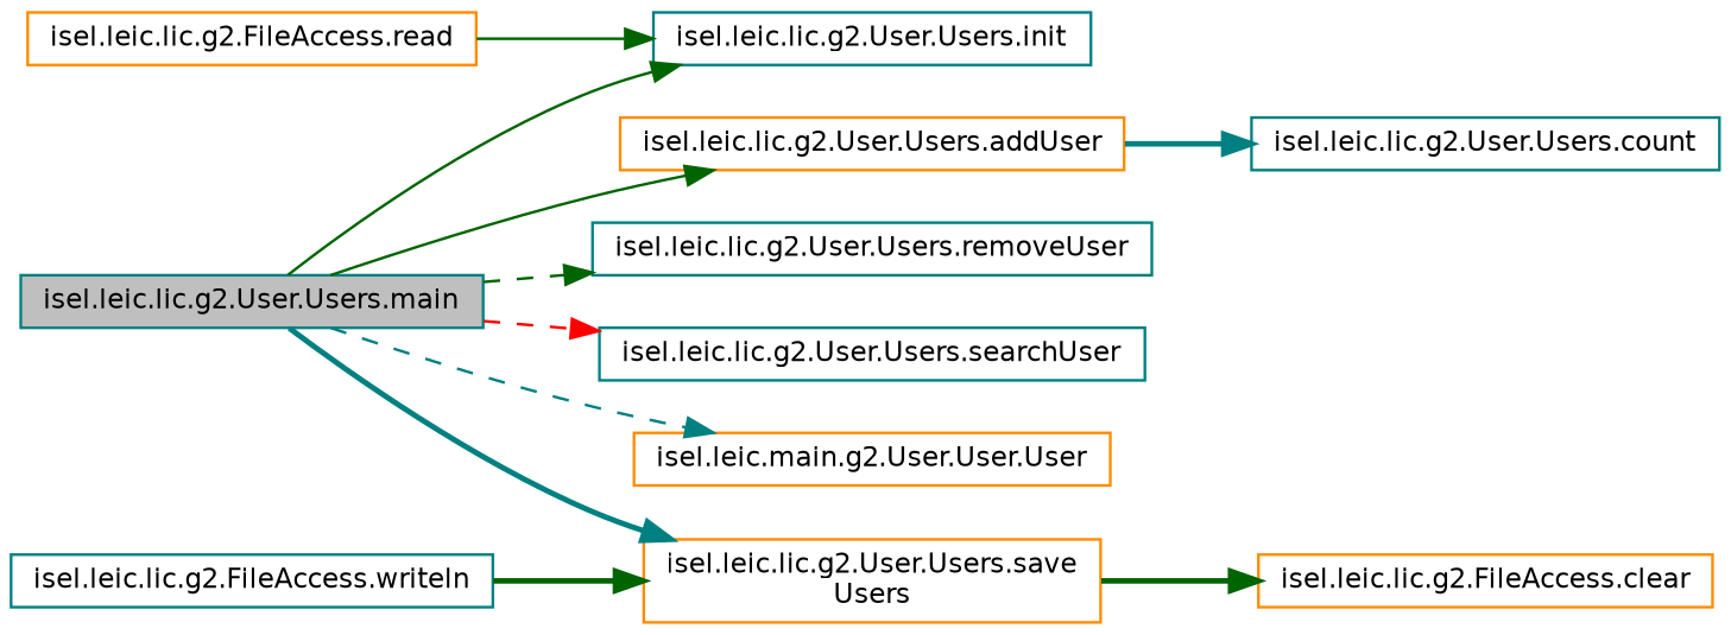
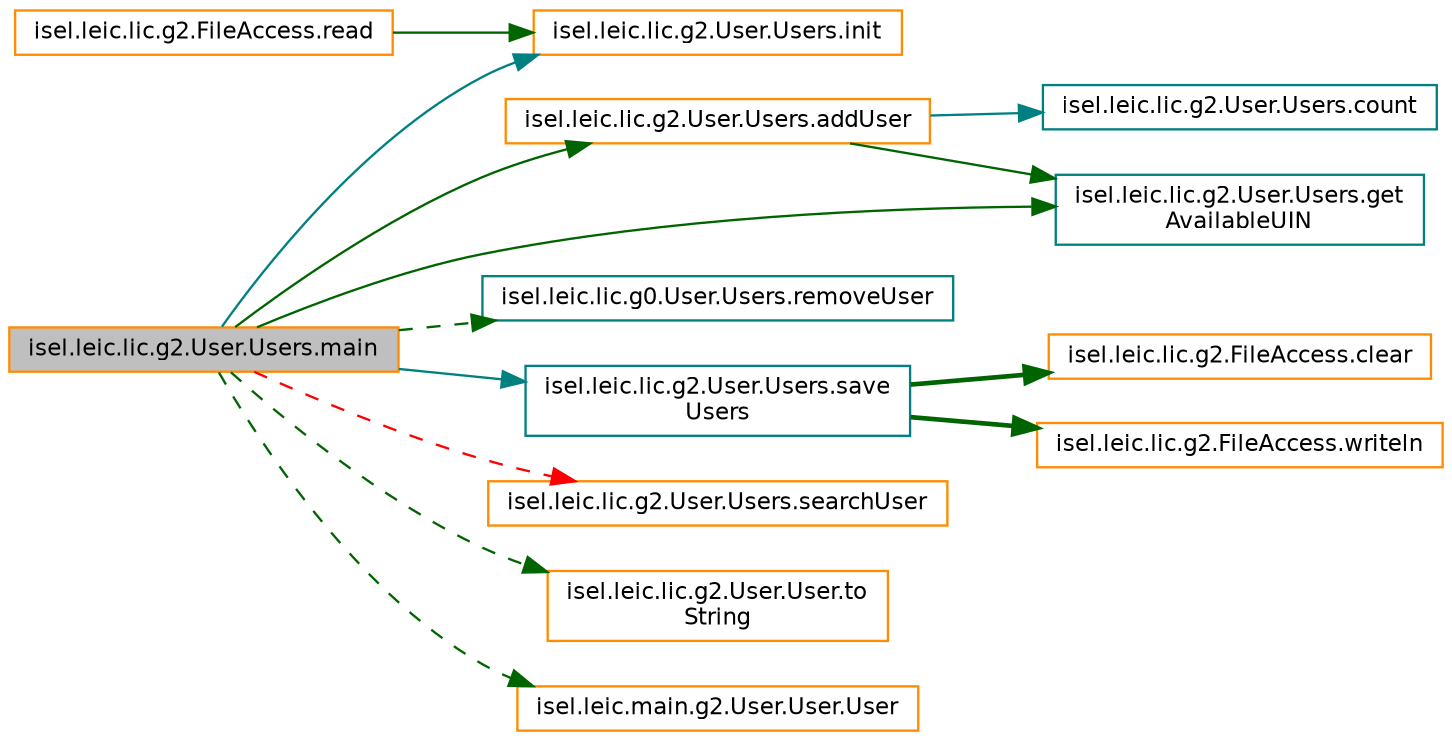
  digraph {
    rankdir=LR
    node [color=darkorange fillcolor=white fontname=Helvetica fontsize=10 shape=record style=filled]
    edge [color=darkgreen fontname=Helvetica fontsize=10 labelfontname=Helvetica labelfontsize=10 style=solid]
-   n1 [color=teal fillcolor=grey75 fontcolor=black height=0.2 label="isel.leic.lic.g2.User.Users.main" width=0.4]
+   n1 [fillcolor=grey75 fontcolor=black height=0.2 label="isel.leic.lic.g2.User.Users.main" width=0.4]
    n2 [height=0.2 label="isel.leic.lic.g2.User.Users.addUser" width=0.4]
-   n4 [color=teal height=0.2 label="isel.leic.lic.g2.User.Users.init" width=0.4]
-   n5 [color=teal height=0.2 label="isel.leic.lic.g2.User.Users.removeUser" width=0.4]
-   n6 [height=0.2 label="isel.leic.lic.g2.User.Users.save\lUsers" width=0.4]
-   n7 [color=teal height=0.2 label="isel.leic.lic.g2.User.Users.searchUser" width=0.4]
+   n3 [color=teal height=0.2 label="isel.leic.lic.g2.User.Users.get\lAvailableUIN" width=0.4]
+   n4 [height=0.2 label="isel.leic.lic.g2.User.Users.init" width=0.4]
+   n5 [color=teal height=0.2 label="isel.leic.lic.g0.User.Users.removeUser" width=0.4]
+   n6 [color=teal height=0.2 label="isel.leic.lic.g2.User.Users.save\lUsers" width=0.4]
+   n7 [height=0.2 label="isel.leic.lic.g2.User.Users.searchUser" width=0.4]
+   n8 [height=0.2 label="isel.leic.lic.g2.User.User.to\lString" width=0.4]
    n9 [height=0.2 label="isel.leic.main.g2.User.User.User" width=0.4]
    n10 [color=teal height=0.2 label="isel.leic.lic.g2.User.Users.count" width=0.4]
    n11 [height=0.2 label="isel.leic.lic.g2.FileAccess.clear" width=0.4]
-   n12 [color=teal height=0.2 label="isel.leic.lic.g2.FileAccess.writeln" width=0.4]
+   n12 [height=0.2 label="isel.leic.lic.g2.FileAccess.writeln" width=0.4]
    n13 [height=0.2 label="isel.leic.lic.g2.FileAccess.read" width=0.4]
    n1 -> n2
-   n1 -> n4
+   n1 -> n3
+   n1 -> n4 [color=teal]
    n1 -> n5 [style=dashed]
-   n1 -> n6 [color=teal style=bold]
+   n1 -> n6 [color=teal]
    n1 -> n7 [color=red style=dashed]
-   n1 -> n9 [color=teal style=dashed]
-   n2 -> n10 [color=teal style=bold]
+   n1 -> n8 [style=dashed]
+   n1 -> n9 [style=dashed]
+   n2 -> n3
+   n2 -> n10 [color=teal]
    n6 -> n11 [style=bold]
-   n12 -> n6 [style=bold]
+   n6 -> n12 [style=bold]
    n13 -> n4
  }
